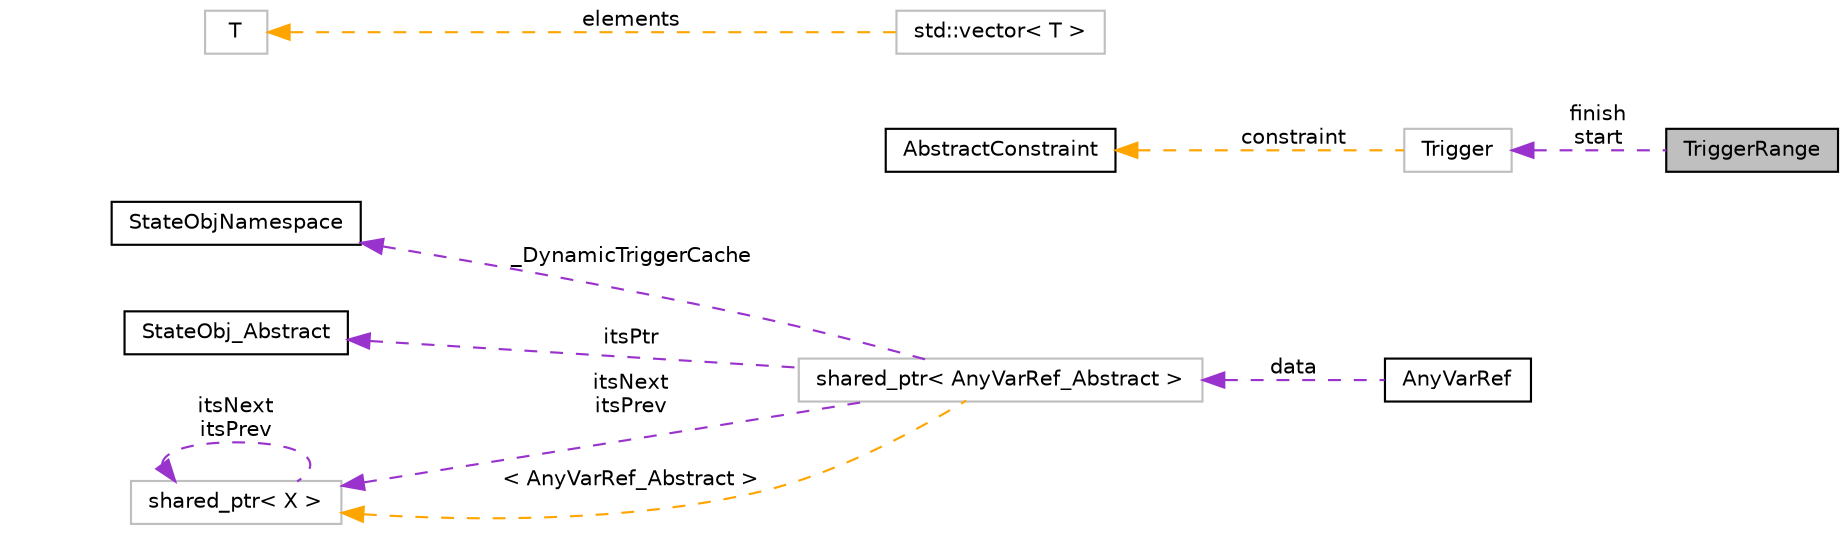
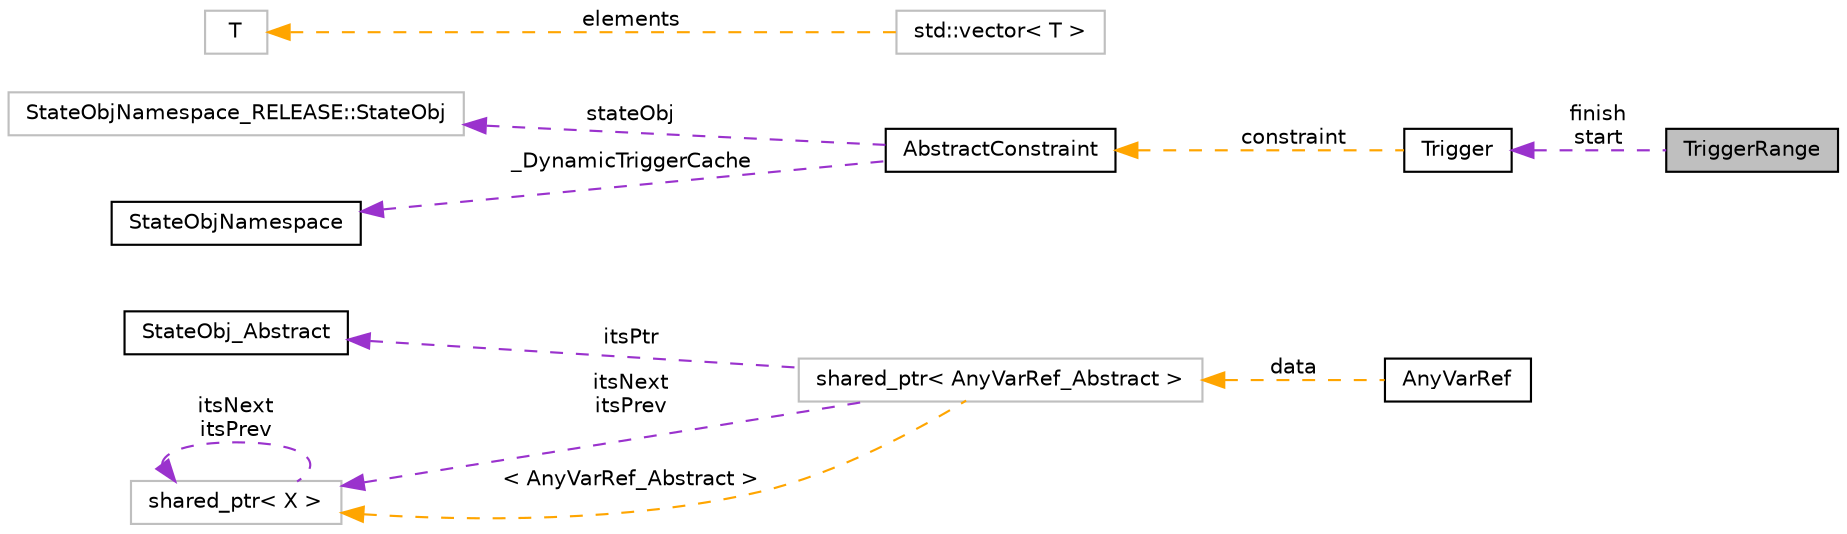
  digraph {
    fontname="DejaVu Sans"
    rankdir=LR
    node [color=black fillcolor=white fontname="DejaVu Sans" fontsize=10 shape=record style=filled]
    edge [color=darkorchid3 dir=back fontname="DejaVu Sans" fontsize=10 labelfontname=FreeSans labelfontsize=10 style=dashed]
    n1 [fillcolor=grey75 fontcolor=black height=0.2 label=TriggerRange width=0.4]
-   n2 [color=grey75 height=0.2 label=Trigger width=0.4]
+   n2 [height=0.2 label=Trigger width=0.4]
    n3 [height=0.2 label=AbstractConstraint width=0.4]
    n4 [height=0.2 label=AnyVarRef width=0.4]
    n5 [color=grey75 height=0.2 label="shared_ptr\< AnyVarRef_Abstract \>" width=0.4]
    n6 [color=grey75 height=0.2 label="shared_ptr\< X \>" width=0.4]
    n7 [height=0.2 label=StateObj_Abstract width=0.4]
    n8 [color=grey75 height=0.2 label="std::vector\< T \>" width=0.4]
    n9 [color=grey75 height=0.2 label=T width=0.4]
    n10 [height=0.2 label=StateObjNamespace width=0.4]
+   n11 [color=grey75 height=0.2 label="StateObjNamespace_RELEASE::StateObj" width=0.4]
    n2 -> n1 [label="finish\nstart"]
    n3 -> n2 [color=orange label=constraint]
-   n5 -> n4 [label=data]
+   n5 -> n4 [color=orange label=data]
    n6 -> n5 [label="itsNext\nitsPrev"]
    n6 -> n5 [color=orange label="\< AnyVarRef_Abstract \>"]
    n6 -> n6 [label="itsNext\nitsPrev"]
    n7 -> n5 [label=itsPtr]
    n9 -> n8 [color=orange label=elements]
-   n10 -> n5 [label=_DynamicTriggerCache]
+   n10 -> n3 [label=_DynamicTriggerCache]
+   n11 -> n3 [label=stateObj]
  }
